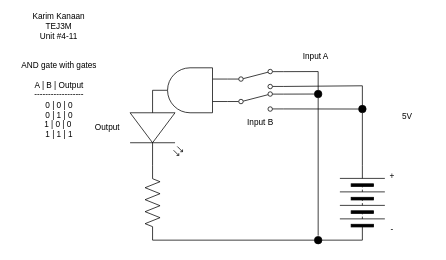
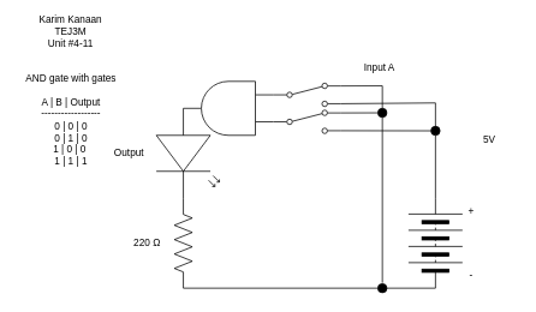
  <mxCell id="0" />
  <mxCell id="1" parent="0" />
  <mxCell id="2" value="" style="verticalLabelPosition=bottom;shadow=0;dashed=0;align=center;html=1;verticalAlign=top;shape=mxgraph.electrical.logic_gates.logic_gate;operation=and;direction=west;" vertex="1" parent="1"><mxGeometry x="203" y="90" width="100" height="60" as="geometry" /></mxCell>
  <mxCell id="3" style="edgeStyle=none;shape=connector;rounded=0;html=1;exitX=1;exitY=0.5;exitDx=0;exitDy=0;exitPerimeter=0;entryX=0;entryY=0.5;entryDx=0;entryDy=0;labelBackgroundColor=default;strokeColor=default;fontFamily=Helvetica;fontSize=11;fontColor=default;endArrow=none;endFill=0;" edge="1" parent="1" source="4" target="24"><mxGeometry relative="1" as="geometry" /></mxCell>
  <mxCell id="4" value="" style="pointerEvents=1;verticalLabelPosition=bottom;shadow=0;dashed=0;align=center;html=1;verticalAlign=top;shape=mxgraph.electrical.resistors.resistor_2;direction=south;" vertex="1" parent="1"><mxGeometry x="193" y="220" width="20" height="100" as="geometry" /></mxCell>
  <mxCell id="5" style="edgeStyle=none;shape=connector;rounded=0;html=1;exitX=1;exitY=0.88;exitDx=0;exitDy=0;labelBackgroundColor=default;strokeColor=default;fontFamily=Helvetica;fontSize=11;fontColor=default;endArrow=none;endFill=0;entryX=0.5;entryY=0;entryDx=0;entryDy=0;" edge="1" parent="1" source="7"><mxGeometry relative="1" as="geometry"><mxPoint x="483" y="144" as="targetPoint" /><mxPoint x="378" y="118.88" as="sourcePoint" /><Array as="points"><mxPoint x="483" y="114" /></Array></mxGeometry></mxCell>
  <mxCell id="6" style="edgeStyle=none;shape=connector;rounded=0;html=1;exitX=1;exitY=0.12;exitDx=0;exitDy=0;labelBackgroundColor=default;strokeColor=default;fontFamily=Helvetica;fontSize=11;fontColor=default;endArrow=none;endFill=0;entryX=0.5;entryY=0;entryDx=0;entryDy=0;" edge="1" parent="1" source="7" target="27"><mxGeometry relative="1" as="geometry"><mxPoint x="423" y="100" as="targetPoint" /><Array as="points"><mxPoint x="424" y="95" /></Array></mxGeometry></mxCell>
  <mxCell id="7" value="" style="shape=mxgraph.electrical.electro-mechanical.twoWaySwitch;aspect=fixed;elSwitchState=2;" vertex="1" parent="1"><mxGeometry x="303" y="92" width="75" height="26" as="geometry" /></mxCell>
  <mxCell id="8" style="edgeStyle=none;shape=connector;rounded=0;html=1;exitX=1;exitY=0.88;exitDx=0;exitDy=0;labelBackgroundColor=default;strokeColor=default;fontFamily=Helvetica;fontSize=11;fontColor=default;endArrow=none;endFill=0;entryX=0;entryY=0.5;entryDx=0;entryDy=0;" edge="1" parent="1" source="10" target="25"><mxGeometry relative="1" as="geometry"><mxPoint x="463" y="150" as="targetPoint" /></mxGeometry></mxCell>
  <mxCell id="9" style="edgeStyle=none;shape=connector;rounded=0;html=1;exitX=1;exitY=0.12;exitDx=0;exitDy=0;entryX=0;entryY=0.5;entryDx=0;entryDy=0;labelBackgroundColor=default;strokeColor=default;fontFamily=Helvetica;fontSize=11;fontColor=default;endArrow=none;endFill=0;" edge="1" parent="1" source="10" target="27"><mxGeometry relative="1" as="geometry" /></mxCell>
  <mxCell id="10" value="" style="shape=mxgraph.electrical.electro-mechanical.twoWaySwitch;aspect=fixed;elSwitchState=2;" vertex="1" parent="1"><mxGeometry x="303" y="122" width="75" height="26" as="geometry" /></mxCell>
  <mxCell id="11" value="" style="verticalLabelPosition=bottom;shadow=0;dashed=0;align=center;html=1;verticalAlign=top;shape=mxgraph.electrical.opto_electronics.led_2;pointerEvents=1;direction=south;" vertex="1" parent="1"><mxGeometry x="173" y="120" width="70" height="100" as="geometry" /></mxCell>
  <mxCell id="12" style="edgeStyle=none;html=1;endArrow=none;endFill=0;rounded=0;entryX=0.5;entryY=1;entryDx=0;entryDy=0;" edge="1" parent="1" source="14" target="25"><mxGeometry relative="1" as="geometry"><mxPoint x="483" y="160" as="targetPoint" /></mxGeometry></mxCell>
  <mxCell id="13" style="edgeStyle=none;shape=connector;rounded=0;html=1;exitX=0;exitY=0.5;exitDx=0;exitDy=0;entryX=1;entryY=0.5;entryDx=0;entryDy=0;labelBackgroundColor=default;strokeColor=default;fontFamily=Helvetica;fontSize=11;fontColor=default;endArrow=none;endFill=0;" edge="1" parent="1" source="14" target="24"><mxGeometry relative="1" as="geometry" /></mxCell>
  <mxCell id="14" value="" style="pointerEvents=1;verticalLabelPosition=bottom;shadow=0;dashed=0;align=center;html=1;verticalAlign=top;shape=mxgraph.electrical.miscellaneous.batteryStack;direction=north;" vertex="1" parent="1"><mxGeometry x="453" y="220" width="60" height="100" as="geometry" /></mxCell>
  <mxCell id="15" value="Output" style="text;html=1;strokeColor=none;fillColor=none;align=center;verticalAlign=middle;whiteSpace=wrap;rounded=0;fontFamily=Helvetica;fontSize=11;fontColor=default;" vertex="1" parent="1"><mxGeometry x="113" y="155" width="60" height="30" as="geometry" /></mxCell>
  <mxCell id="16" value="Input A" style="text;html=1;strokeColor=none;fillColor=none;align=center;verticalAlign=middle;whiteSpace=wrap;rounded=0;fontFamily=Helvetica;fontSize=11;fontColor=default;" vertex="1" parent="1"><mxGeometry x="391" y="60" width="60" height="30" as="geometry" /></mxCell>
- <mxCell id="17" value="Input B" style="text;html=1;strokeColor=none;fillColor=none;align=center;verticalAlign=middle;whiteSpace=wrap;rounded=0;fontFamily=Helvetica;fontSize=11;fontColor=default;" vertex="1" parent="1"><mxGeometry x="317" y="148" width="60" height="30" as="geometry" /></mxCell>
  <mxCell id="18" value="Karim Kanaan&lt;br&gt;TEJ3M&lt;br&gt;Unit #4-11" style="text;html=1;strokeColor=none;fillColor=none;align=center;verticalAlign=middle;whiteSpace=wrap;rounded=0;fontFamily=Helvetica;fontSize=11;fontColor=default;" vertex="1" parent="1"><mxGeometry x="33" y="20" width="90" height="30" as="geometry" /></mxCell>
  <mxCell id="19" value="AND gate with gates&lt;br&gt;&lt;br&gt;A | B | Output&lt;br&gt;------------------&lt;br&gt;0 | 0 | 0&lt;br&gt;0 | 1 | 0&lt;br&gt;1 | 0 | 0&amp;nbsp;&lt;br&gt;1 | 1 | 1" style="text;html=1;strokeColor=none;fillColor=none;align=center;verticalAlign=middle;whiteSpace=wrap;rounded=0;fontFamily=Helvetica;fontSize=11;fontColor=default;" vertex="1" parent="1"><mxGeometry x="20.5" y="118" width="115" height="30" as="geometry" /></mxCell>
  <mxCell id="20" value="5V" style="text;html=1;strokeColor=none;fillColor=none;align=center;verticalAlign=middle;whiteSpace=wrap;rounded=0;fontFamily=Helvetica;fontSize=11;fontColor=default;" vertex="1" parent="1"><mxGeometry x="513" y="140" width="60" height="30" as="geometry" /></mxCell>
  <mxCell id="21" value="+" style="text;html=1;strokeColor=none;fillColor=none;align=center;verticalAlign=middle;whiteSpace=wrap;rounded=0;fontFamily=Helvetica;fontSize=11;fontColor=default;" vertex="1" parent="1"><mxGeometry x="493" y="220" width="60" height="30" as="geometry" /></mxCell>
  <mxCell id="22" value="-" style="text;html=1;strokeColor=none;fillColor=none;align=center;verticalAlign=middle;whiteSpace=wrap;rounded=0;fontFamily=Helvetica;fontSize=11;fontColor=default;" vertex="1" parent="1"><mxGeometry x="493" y="290" width="60" height="30" as="geometry" /></mxCell>
+ <mxCell id="23" value="220&amp;nbsp;Ω" style="text;html=1;strokeColor=none;fillColor=none;align=center;verticalAlign=middle;whiteSpace=wrap;rounded=0;fontFamily=Helvetica;fontSize=11;fontColor=default;" vertex="1" parent="1"><mxGeometry x="133" y="255" width="60" height="30" as="geometry" /></mxCell>
  <mxCell id="24" value="" style="ellipse;whiteSpace=wrap;html=1;aspect=fixed;fontFamily=Helvetica;fontSize=11;fontColor=default;fillColor=#000000;strokeColor=#000000;" vertex="1" parent="1"><mxGeometry x="419" y="315" width="10" height="10" as="geometry" /></mxCell>
  <mxCell id="25" value="" style="ellipse;whiteSpace=wrap;html=1;aspect=fixed;fontFamily=Helvetica;fontSize=11;fontColor=default;fillColor=#000000;strokeColor=#000000;" vertex="1" parent="1"><mxGeometry x="478" y="140" width="10" height="10" as="geometry" /></mxCell>
  <mxCell id="26" style="edgeStyle=none;shape=connector;rounded=0;html=1;exitX=0.5;exitY=1;exitDx=0;exitDy=0;entryX=0.5;entryY=0;entryDx=0;entryDy=0;labelBackgroundColor=default;strokeColor=default;fontFamily=Helvetica;fontSize=11;fontColor=default;endArrow=none;endFill=0;" edge="1" parent="1" source="27"><mxGeometry relative="1" as="geometry"><mxPoint x="424" y="131" as="sourcePoint" /><mxPoint x="424" y="314" as="targetPoint" /></mxGeometry></mxCell>
  <mxCell id="27" value="" style="ellipse;whiteSpace=wrap;html=1;aspect=fixed;fontFamily=Helvetica;fontSize=11;fontColor=default;fillColor=#000000;strokeColor=#000000;" vertex="1" parent="1"><mxGeometry x="419" y="120" width="10" height="10" as="geometry" /></mxCell>
